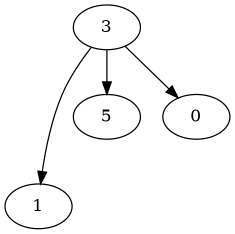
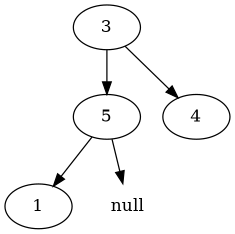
  digraph {
    fontname="DejaVu Serif"
    node [fontname="DejaVu Serif"]
    edge [fontname="DejaVu Serif"]
    n1 [label=1]
    n2 [label=3]
    n3 [label=5]
-   n4 [label=0]
-   n2 -> n1
+   n4 [label=4]
+   n5 [label=null shape=plaintext]
+   n3 -> n1
    n2 -> n3
    n2 -> n4
+   n3 -> n5
  }
